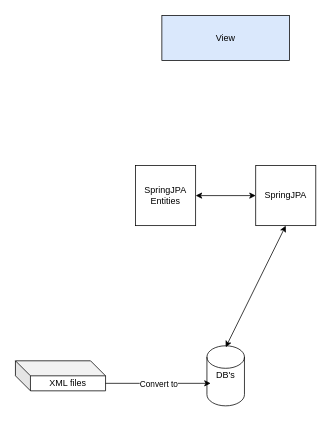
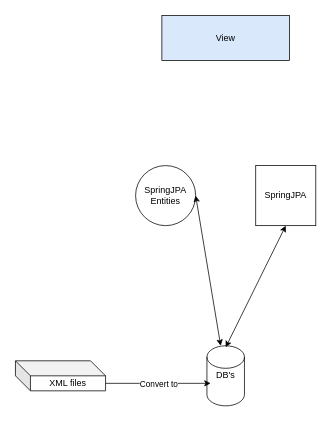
  <mxCell id="0" />
  <mxCell id="1" parent="0" />
  <mxCell id="2" value="DB's" style="shape=cylinder2;whiteSpace=wrap;html=1;boundedLbl=1;backgroundOutline=1;size=15;" vertex="1" parent="1"><mxGeometry x="275" y="460" width="50" height="80" as="geometry" /></mxCell>
- <mxCell id="3" value="&lt;div&gt;SpringJPA&lt;/div&gt;&lt;div&gt;Entities&lt;br&gt;&lt;/div&gt;" style="whiteSpace=wrap;html=1;aspect=fixed;" vertex="1" parent="1"><mxGeometry x="180" y="220" width="80" height="80" as="geometry" /></mxCell>
+ <mxCell id="3" value="&lt;div&gt;SpringJPA&lt;/div&gt;&lt;div&gt;Entities&lt;br&gt;&lt;/div&gt;" style="ellipse;whiteSpace=wrap;html=1;aspect=fixed;" vertex="1" parent="1"><mxGeometry x="180" y="220" width="80" height="80" as="geometry" /></mxCell>
  <mxCell id="4" value="SpringJPA" style="whiteSpace=wrap;html=1;aspect=fixed;" vertex="1" parent="1"><mxGeometry x="340" y="220" width="80" height="80" as="geometry" /></mxCell>
  <mxCell id="5" value="" style="endArrow=classic;startArrow=classic;html=1;entryX=0.5;entryY=1;entryDx=0;entryDy=0;" edge="1" parent="1" target="4"><mxGeometry width="50" height="50" relative="1" as="geometry"><mxPoint x="300" y="462" as="sourcePoint" /><mxPoint x="330" y="400" as="targetPoint" /></mxGeometry></mxCell>
- <mxCell id="6" value="" style="endArrow=classic;startArrow=classic;html=1;exitX=1;exitY=0.5;exitDx=0;exitDy=0;entryX=0;entryY=0.5;entryDx=0;entryDy=0;" edge="1" parent="1" source="3" target="4"><mxGeometry width="50" height="50" relative="1" as="geometry"><mxPoint x="330" y="290" as="sourcePoint" /><mxPoint x="380" y="240" as="targetPoint" /></mxGeometry></mxCell>
+ <mxCell id="6" value="" style="endArrow=classic;startArrow=classic;html=1;exitX=1;exitY=0.5;exitDx=0;exitDy=0;" edge="1" parent="1" source="3" target="2"><mxGeometry width="50" height="50" relative="1" as="geometry"><mxPoint x="330" y="290" as="sourcePoint" /><mxPoint x="380" y="240" as="targetPoint" /></mxGeometry></mxCell>
  <mxCell id="7" value="XML files" style="shape=cube;whiteSpace=wrap;html=1;boundedLbl=1;backgroundOutline=1;darkOpacity=0.05;darkOpacity2=0.1;" vertex="1" parent="1"><mxGeometry x="20" y="480" width="120" height="40" as="geometry" /></mxCell>
  <mxCell id="8" value="" style="endArrow=classic;html=1;entryX=0.1;entryY=0.625;entryDx=0;entryDy=0;entryPerimeter=0;" edge="1" parent="1" target="2"><mxGeometry relative="1" as="geometry"><mxPoint x="140" y="510" as="sourcePoint" /><mxPoint x="190" y="450" as="targetPoint" /></mxGeometry></mxCell>
  <mxCell id="9" value="Convert to" style="edgeLabel;resizable=0;html=1;align=center;verticalAlign=middle;" connectable="0" vertex="1" parent="8"><mxGeometry relative="1" as="geometry" /></mxCell>
  <mxCell id="10" value="View" style="rounded=0;whiteSpace=wrap;html=1;fillColor=#dae8fc;" vertex="1" parent="1"><mxGeometry x="215" y="20" width="170" height="60" as="geometry" /></mxCell>
